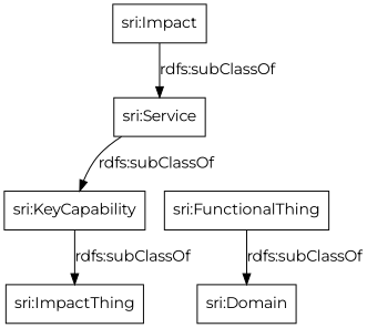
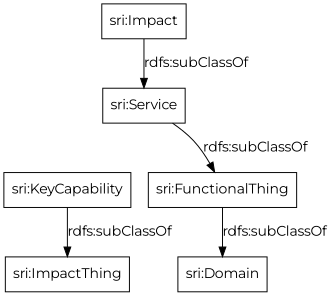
  digraph {
    fontname=Montserrat
    rankdir=TB
    node [color=black fontname=Montserrat shape=rectangle]
    edge [fontname=Montserrat]
    "sri:KeyCapability"
    "sri:ImpactThing"
    "sri:Service"
    "sri:FunctionalThing"
    "sri:Domain"
    "sri:Impact"
    "sri:KeyCapability" -> "sri:ImpactThing" [label="rdfs:subClassOf"]
-   "sri:Service" -> "sri:KeyCapability" [label="rdfs:subClassOf"]
+   "sri:Service" -> "sri:FunctionalThing" [label="rdfs:subClassOf"]
    "sri:FunctionalThing" -> "sri:Domain" [label="rdfs:subClassOf"]
    "sri:Impact" -> "sri:Service" [label="rdfs:subClassOf"]
  }
